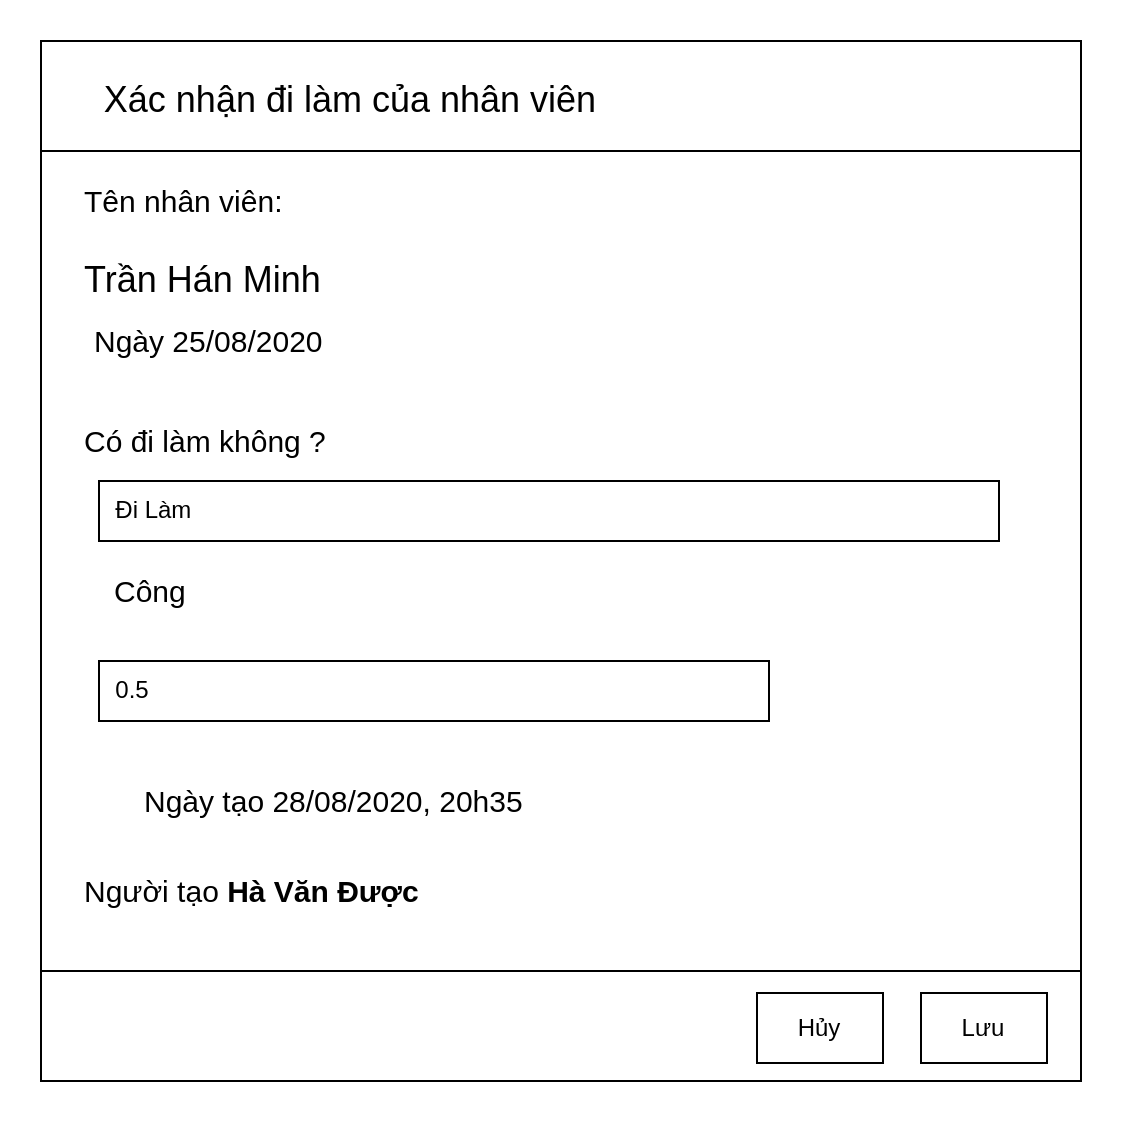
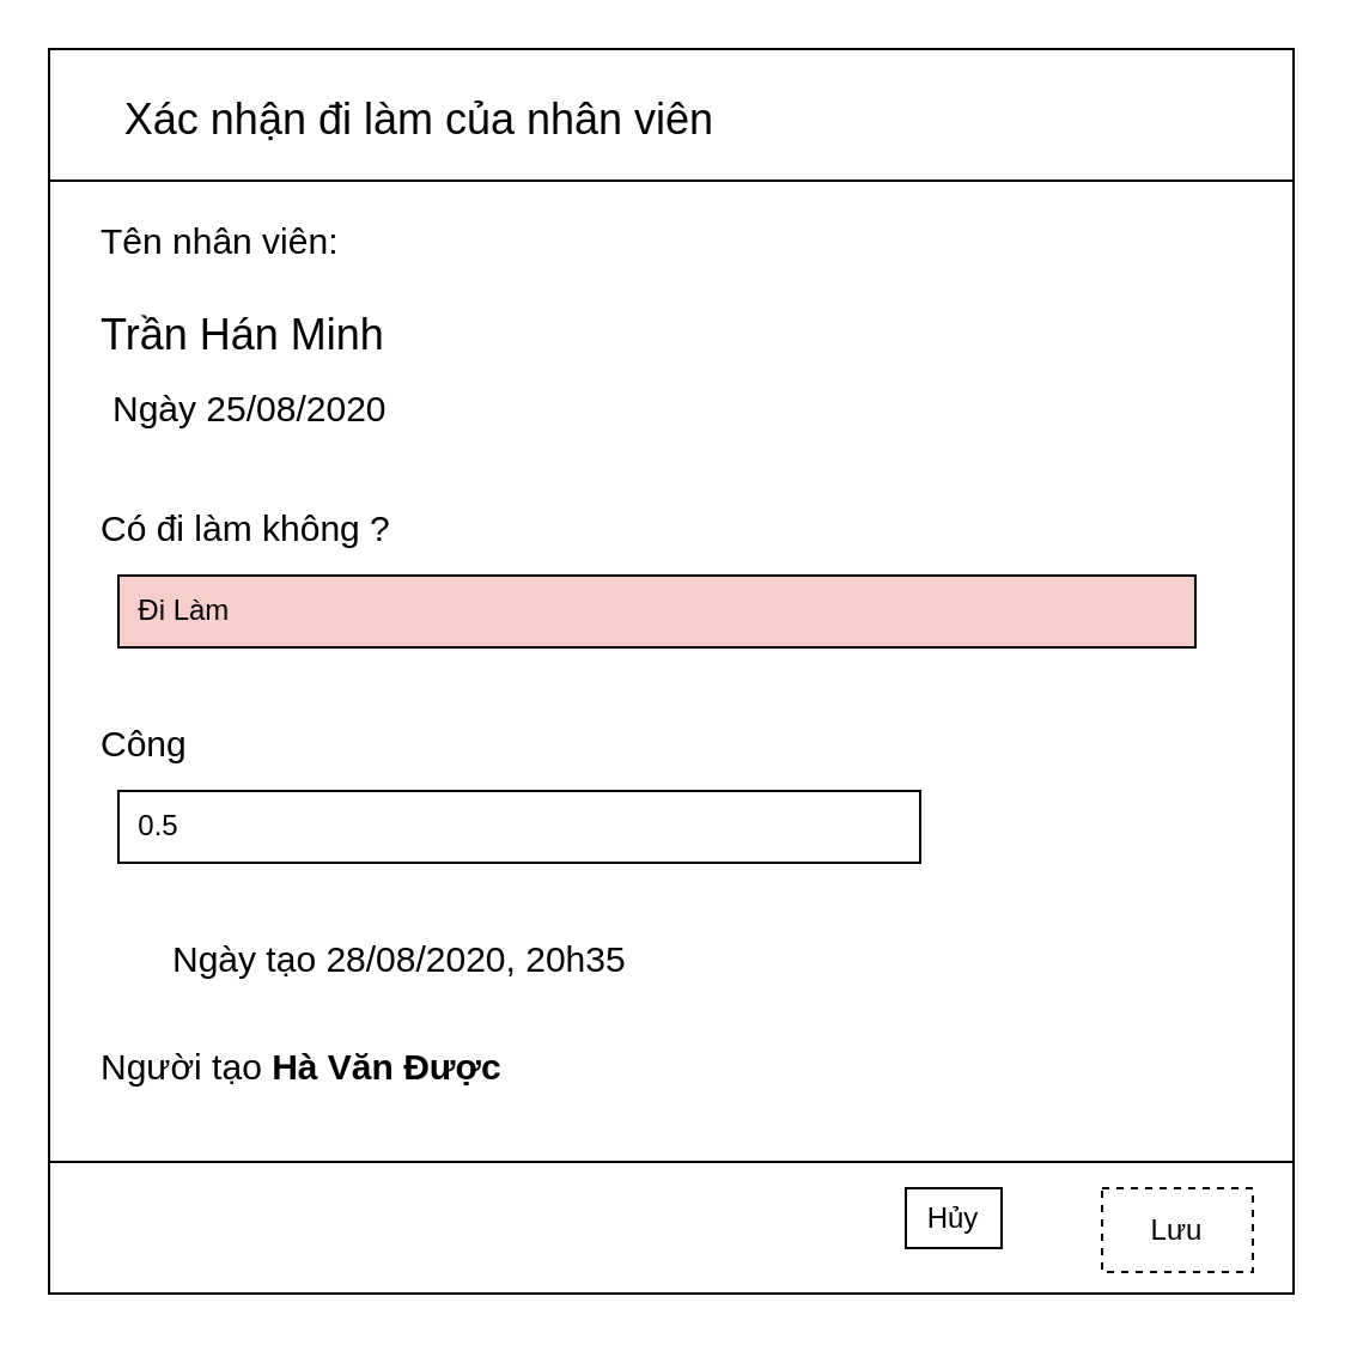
  <mxCell id="0" />
  <mxCell id="1" parent="0" />
  <mxCell id="2" value="" style="rounded=0;whiteSpace=wrap;html=1;" vertex="1" parent="1"><mxGeometry x="20" y="20" width="520" height="520" as="geometry" /></mxCell>
  <mxCell id="3" value="&lt;font style=&quot;font-size: 18px&quot;&gt;Xác nhận đi làm của nhân viên&lt;/font&gt;" style="text;html=1;strokeColor=none;fillColor=none;align=center;verticalAlign=middle;whiteSpace=wrap;rounded=0;" vertex="1" parent="1"><mxGeometry x="40" y="40" width="270" height="20" as="geometry" /></mxCell>
  <mxCell id="4" value="" style="line;strokeWidth=1;html=1;perimeter=backbonePerimeter;points=[];outlineConnect=0;" vertex="1" parent="1"><mxGeometry x="20" y="70" width="520" height="10" as="geometry" /></mxCell>
  <mxCell id="5" value="&lt;font style=&quot;font-size: 15px&quot;&gt;Tên nhân viên:&lt;/font&gt;" style="text;html=1;strokeColor=none;fillColor=none;align=left;verticalAlign=middle;whiteSpace=wrap;rounded=0;" vertex="1" parent="1"><mxGeometry x="40" y="90" width="160" height="20" as="geometry" /></mxCell>
  <mxCell id="6" value="&lt;font style=&quot;font-size: 18px&quot;&gt;Trần Hán Minh&lt;/font&gt;" style="text;html=1;strokeColor=none;fillColor=none;align=left;verticalAlign=middle;whiteSpace=wrap;rounded=0;" vertex="1" parent="1"><mxGeometry x="40" y="130" width="180" height="20" as="geometry" /></mxCell>
  <mxCell id="7" value="&lt;font style=&quot;font-size: 15px&quot;&gt;Ngày 25/08/2020&lt;/font&gt;" style="text;html=1;strokeColor=none;fillColor=none;align=left;verticalAlign=middle;whiteSpace=wrap;rounded=0;" vertex="1" parent="1"><mxGeometry x="45" y="160" width="160" height="20" as="geometry" /></mxCell>
  <mxCell id="8" value="&lt;font style=&quot;font-size: 15px&quot;&gt;Có đi làm không ?&lt;/font&gt;" style="text;html=1;strokeColor=none;fillColor=none;align=left;verticalAlign=middle;whiteSpace=wrap;rounded=0;" vertex="1" parent="1"><mxGeometry x="40" y="210" width="400" height="20" as="geometry" /></mxCell>
- <mxCell id="9" value="&amp;nbsp; Đi Làm" style="rounded=0;whiteSpace=wrap;html=1;strokeWidth=1;align=left;" vertex="1" parent="1"><mxGeometry x="49" y="240" width="450" height="30" as="geometry" /></mxCell>
- <mxCell id="10" value="&lt;font style=&quot;font-size: 15px&quot;&gt;Công&lt;/font&gt;" style="text;html=1;strokeColor=none;fillColor=none;align=left;verticalAlign=middle;whiteSpace=wrap;rounded=0;" vertex="1" parent="1"><mxGeometry x="55" y="285" width="160" height="20" as="geometry" /></mxCell>
+ <mxCell id="9" value="&amp;nbsp; Đi Làm" style="rounded=0;whiteSpace=wrap;html=1;strokeWidth=1;align=left;fillColor=#f8cecc;" vertex="1" parent="1"><mxGeometry x="49" y="240" width="450" height="30" as="geometry" /></mxCell>
+ <mxCell id="10" value="&lt;font style=&quot;font-size: 15px&quot;&gt;Công&lt;/font&gt;" style="text;html=1;strokeColor=none;fillColor=none;align=left;verticalAlign=middle;whiteSpace=wrap;rounded=0;" vertex="1" parent="1"><mxGeometry x="40" y="300" width="160" height="20" as="geometry" /></mxCell>
  <mxCell id="11" value="&amp;nbsp; 0.5" style="rounded=0;whiteSpace=wrap;html=1;strokeWidth=1;align=left;" vertex="1" parent="1"><mxGeometry x="49" y="330" width="335" height="30" as="geometry" /></mxCell>
  <mxCell id="12" value="&lt;span style=&quot;font-size: 15px&quot;&gt;Ngày tạo 28/08/2020, 20h35&lt;/span&gt;" style="text;html=1;strokeColor=none;fillColor=none;align=left;verticalAlign=middle;whiteSpace=wrap;rounded=0;" vertex="1" parent="1"><mxGeometry x="70" y="390" width="450" height="20" as="geometry" /></mxCell>
  <mxCell id="13" value="&lt;font face=&quot;helvetica&quot;&gt;&lt;span style=&quot;font-size: 15px&quot;&gt;Người tạo &lt;b&gt;Hà Văn Được&lt;/b&gt;&lt;/span&gt;&lt;/font&gt;" style="text;whiteSpace=wrap;html=1;" vertex="1" parent="1"><mxGeometry x="40" y="430" width="220" height="30" as="geometry" /></mxCell>
  <mxCell id="14" value="" style="line;strokeWidth=1;html=1;perimeter=backbonePerimeter;points=[];outlineConnect=0;" vertex="1" parent="1"><mxGeometry x="20" y="480" width="520" height="10" as="geometry" /></mxCell>
- <mxCell id="15" value="Lưu" style="rounded=0;whiteSpace=wrap;html=1;strokeWidth=1;" vertex="1" parent="1"><mxGeometry x="460" y="496" width="63" height="35" as="geometry" /></mxCell>
- <mxCell id="16" value="Hủy" style="rounded=0;whiteSpace=wrap;html=1;strokeWidth=1;" vertex="1" parent="1"><mxGeometry x="378" y="496" width="63" height="35" as="geometry" /></mxCell>
+ <mxCell id="15" value="Lưu" style="rounded=0;whiteSpace=wrap;html=1;strokeWidth=1;dashed=1;" vertex="1" parent="1"><mxGeometry x="460" y="496" width="63" height="35" as="geometry" /></mxCell>
+ <mxCell id="16" value="Hủy" style="rounded=0;whiteSpace=wrap;html=1;strokeWidth=1;" vertex="1" parent="1"><mxGeometry x="378" y="496" width="40" height="25" as="geometry" /></mxCell>
